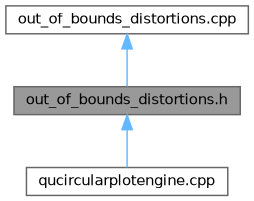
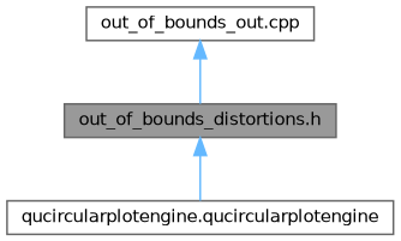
  digraph {
    node [color=grey40 fillcolor=white fontname=Helvetica fontsize=10 shape=box style=filled]
    edge [color=steelblue1 dir=back fontname=Helvetica fontsize=10 labelfontname=Helvetica labelfontsize=10 style=solid]
    n1 [color=gray40 fillcolor=grey60 fontcolor=black height=0.2 label="out_of_bounds_distortions.h" width=0.4]
-   n2 [height=0.2 label="qucircularplotengine.cpp" width=0.4]
-   n3 [height=0.2 label="out_of_bounds_distortions.cpp" width=0.4]
+   n2 [height=0.2 label="qucircularplotengine.qucircularplotengine" width=0.4]
+   n3 [height=0.2 label="out_of_bounds_out.cpp" width=0.4]
    n1 -> n2
    n3 -> n1
  }
